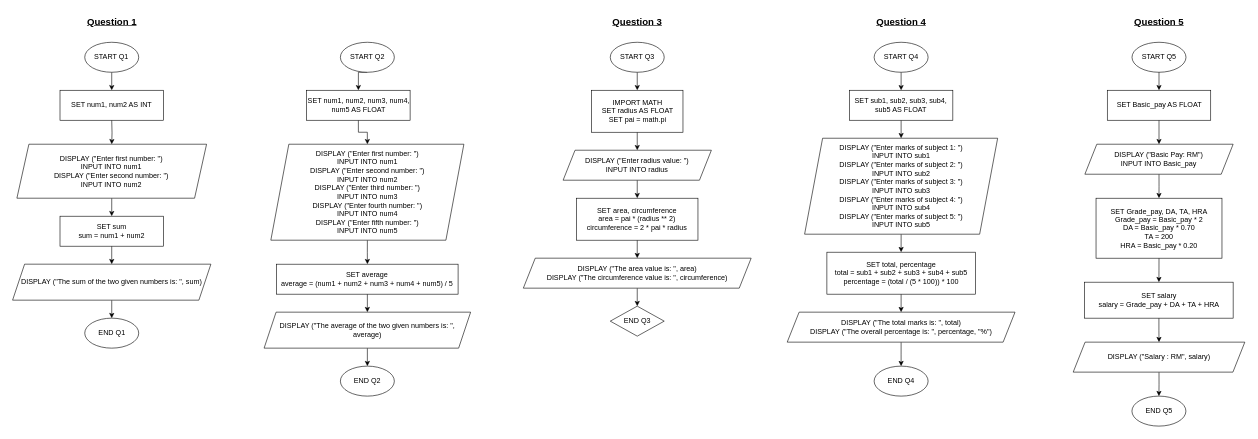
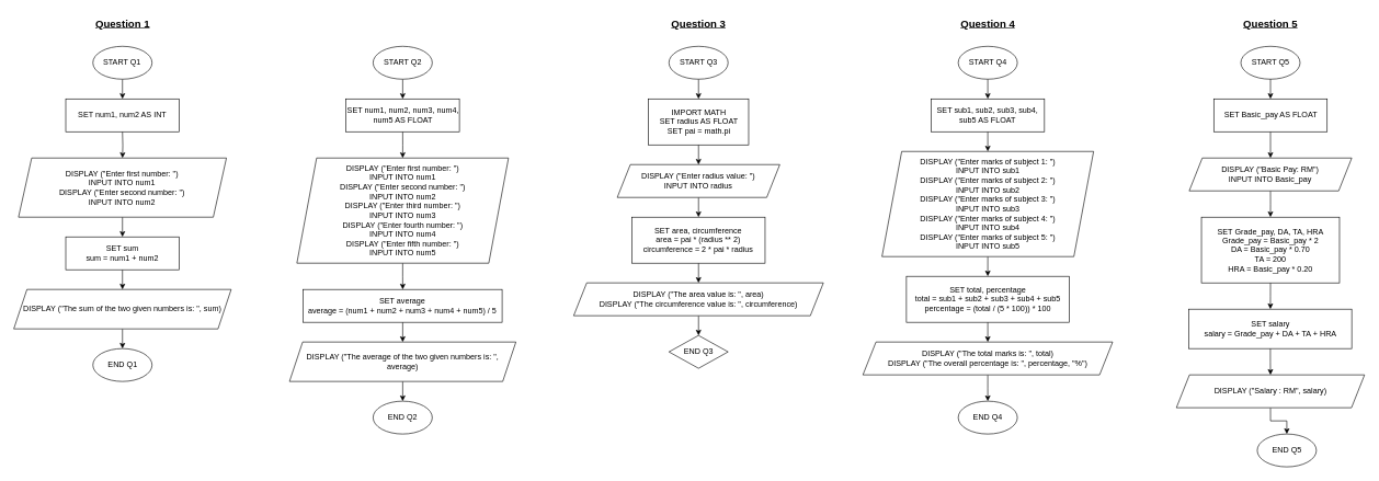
  <mxCell id="0" />
  <mxCell id="1" parent="0" />
  <mxCell id="2" style="edgeStyle=orthogonalEdgeStyle;rounded=0;orthogonalLoop=1;jettySize=auto;html=1;exitX=0.5;exitY=1;exitDx=0;exitDy=0;entryX=0.5;entryY=0;entryDx=0;entryDy=0;" parent="1" source="3" edge="1"><mxGeometry relative="1" as="geometry"><mxPoint x="185.49" y="150" as="targetPoint" /></mxGeometry></mxCell>
  <mxCell id="3" value="START Q1" style="ellipse;whiteSpace=wrap;html=1;" parent="1" vertex="1"><mxGeometry x="140.49" y="70" width="90" height="50" as="geometry" /></mxCell>
  <mxCell id="4" style="edgeStyle=orthogonalEdgeStyle;rounded=0;orthogonalLoop=1;jettySize=auto;html=1;exitX=0.5;exitY=1;exitDx=0;exitDy=0;entryX=0.5;entryY=0;entryDx=0;entryDy=0;" parent="1" target="7" edge="1"><mxGeometry relative="1" as="geometry"><mxPoint x="185.49" y="200" as="sourcePoint" /></mxGeometry></mxCell>
  <mxCell id="5" value="Question 1" style="text;html=1;align=center;verticalAlign=middle;whiteSpace=wrap;rounded=0;fontStyle=5;fontSize=16;" parent="1" vertex="1"><mxGeometry x="131.75" y="20" width="107.5" height="30" as="geometry" /></mxCell>
  <mxCell id="6" style="edgeStyle=orthogonalEdgeStyle;rounded=0;orthogonalLoop=1;jettySize=auto;html=1;exitX=0.5;exitY=1;exitDx=0;exitDy=0;entryX=0.5;entryY=0;entryDx=0;entryDy=0;" parent="1" source="7" target="11" edge="1"><mxGeometry relative="1" as="geometry" /></mxCell>
  <mxCell id="7" value="&lt;div&gt;DISPLAY (&quot;Enter first number: &quot;)&lt;/div&gt;&lt;div&gt;&lt;span style=&quot;background-color: transparent; color: light-dark(rgb(0, 0, 0), rgb(255, 255, 255));&quot;&gt;INPUT INTO num1&lt;/span&gt;&lt;/div&gt;&lt;div&gt;&lt;span style=&quot;background-color: transparent; color: light-dark(rgb(0, 0, 0), rgb(255, 255, 255));&quot;&gt;DISPLAY (&quot;Enter second number: &quot;)&lt;/span&gt;&lt;/div&gt;&lt;div&gt;&lt;span style=&quot;background-color: transparent; color: light-dark(rgb(0, 0, 0), rgb(255, 255, 255));&quot;&gt;INPUT INTO num2&lt;/span&gt;&lt;/div&gt;" style="shape=parallelogram;perimeter=parallelogramPerimeter;whiteSpace=wrap;html=1;fixedSize=1;" parent="1" vertex="1"><mxGeometry x="27.37" y="240" width="316.25" height="90" as="geometry" /></mxCell>
  <mxCell id="8" value="END Q1" style="ellipse;whiteSpace=wrap;html=1;" parent="1" vertex="1"><mxGeometry x="140.5" y="530" width="90" height="50" as="geometry" /></mxCell>
  <mxCell id="9" value="&lt;div&gt;SET num1, num2 AS INT&lt;/div&gt;" style="rounded=0;whiteSpace=wrap;html=1;" parent="1" vertex="1"><mxGeometry x="99.24" y="150" width="172.5" height="50" as="geometry" /></mxCell>
  <mxCell id="10" style="edgeStyle=orthogonalEdgeStyle;rounded=0;orthogonalLoop=1;jettySize=auto;html=1;exitX=0.5;exitY=1;exitDx=0;exitDy=0;entryX=0.5;entryY=0;entryDx=0;entryDy=0;" parent="1" source="11" target="13" edge="1"><mxGeometry relative="1" as="geometry" /></mxCell>
  <mxCell id="11" value="&lt;div&gt;SET sum&lt;/div&gt;&lt;div&gt;sum = num1 + num2&lt;/div&gt;" style="rounded=0;whiteSpace=wrap;html=1;" parent="1" vertex="1"><mxGeometry x="99.24" width="172.5" height="50" as="geometry" y="360" /></mxCell>
  <mxCell id="12" style="edgeStyle=orthogonalEdgeStyle;rounded=0;orthogonalLoop=1;jettySize=auto;html=1;exitX=0.5;exitY=1;exitDx=0;exitDy=0;entryX=0.5;entryY=0;entryDx=0;entryDy=0;" parent="1" source="13" target="8" edge="1"><mxGeometry relative="1" as="geometry" /></mxCell>
  <mxCell id="13" value="DISPLAY (&quot;The sum of the two given numbers is: &quot;, sum)" style="shape=parallelogram;perimeter=parallelogramPerimeter;whiteSpace=wrap;html=1;fixedSize=1;" parent="1" vertex="1"><mxGeometry x="20.18" y="440" width="330.63" height="60" as="geometry" /></mxCell>
  <mxCell id="14" style="edgeStyle=orthogonalEdgeStyle;rounded=0;orthogonalLoop=1;jettySize=auto;html=1;exitX=0.5;exitY=1;exitDx=0;exitDy=0;entryX=0.5;entryY=0;entryDx=0;entryDy=0;" parent="1" source="15" target="17" edge="1"><mxGeometry relative="1" as="geometry" /></mxCell>
  <mxCell id="15" value="START Q2" style="ellipse;whiteSpace=wrap;html=1;" parent="1" vertex="1"><mxGeometry x="566.74" y="70" width="90" height="50" as="geometry" /></mxCell>
  <mxCell id="16" style="edgeStyle=orthogonalEdgeStyle;rounded=0;orthogonalLoop=1;jettySize=auto;html=1;exitX=0.5;exitY=1;exitDx=0;exitDy=0;entryX=0.5;entryY=0;entryDx=0;entryDy=0;" parent="1" source="17" target="19" edge="1"><mxGeometry relative="1" as="geometry" /></mxCell>
- <mxCell id="17" value="&lt;div&gt;SET num1, num2, num3, num4, num5 AS FLOAT&lt;/div&gt;" style="rounded=0;whiteSpace=wrap;html=1;" parent="1" vertex="1"><mxGeometry x="510.5" y="150" width="172.5" height="50" as="geometry" /></mxCell>
+ <mxCell id="17" value="&lt;div&gt;SET num1, num2, num3, num4, num5 AS FLOAT&lt;/div&gt;" style="rounded=0;whiteSpace=wrap;html=1;" parent="1" vertex="1"><mxGeometry x="525.5" y="150" width="172.5" height="50" as="geometry" /></mxCell>
  <mxCell id="18" style="edgeStyle=orthogonalEdgeStyle;rounded=0;orthogonalLoop=1;jettySize=auto;html=1;exitX=0.5;exitY=1;exitDx=0;exitDy=0;" parent="1" source="19" target="21" edge="1"><mxGeometry relative="1" as="geometry" /></mxCell>
  <mxCell id="19" value="&lt;div&gt;&lt;span style=&quot;background-color: transparent; color: light-dark(rgb(0, 0, 0), rgb(255, 255, 255));&quot;&gt;DISPLAY (&quot;Enter first number: &quot;)&lt;/span&gt;&lt;/div&gt;&lt;div&gt;INPUT INTO num1&lt;/div&gt;&lt;div&gt;DISPLAY (&quot;Enter second number: &quot;)&lt;/div&gt;&lt;div&gt;INPUT INTO num2&lt;/div&gt;&lt;div&gt;DISPLAY (&quot;Enter third number: &quot;)&lt;/div&gt;&lt;div&gt;INPUT INTO num3&lt;/div&gt;&lt;div&gt;DISPLAY (&quot;Enter fourth number: &quot;)&lt;/div&gt;&lt;div&gt;INPUT INTO num4&lt;/div&gt;&lt;div&gt;DISPLAY (&quot;Enter fifth number: &quot;)&lt;/div&gt;&lt;div&gt;INPUT INTO num5&lt;/div&gt;" style="shape=parallelogram;perimeter=parallelogramPerimeter;whiteSpace=wrap;html=1;fixedSize=1;size=30;" parent="1" vertex="1"><mxGeometry x="450.8" y="240" width="321.88" height="160" as="geometry" /></mxCell>
  <mxCell id="20" style="edgeStyle=orthogonalEdgeStyle;rounded=0;orthogonalLoop=1;jettySize=auto;html=1;exitX=0.5;exitY=1;exitDx=0;exitDy=0;entryX=0.5;entryY=0;entryDx=0;entryDy=0;" parent="1" source="21" target="23" edge="1"><mxGeometry relative="1" as="geometry" /></mxCell>
  <mxCell id="21" value="SET average&lt;div&gt;average = (num1 + num2 + num3 + num4 + num5) / 5&lt;/div&gt;" style="rounded=0;whiteSpace=wrap;html=1;" parent="1" vertex="1"><mxGeometry x="460.49" y="440" width="302.51" height="50" as="geometry" /></mxCell>
  <mxCell id="22" style="edgeStyle=orthogonalEdgeStyle;rounded=0;orthogonalLoop=1;jettySize=auto;html=1;exitX=0.5;exitY=1;exitDx=0;exitDy=0;entryX=0.5;entryY=0;entryDx=0;entryDy=0;" parent="1" source="23" target="24" edge="1"><mxGeometry relative="1" as="geometry" /></mxCell>
  <mxCell id="23" value="DISPLAY (&quot;The average of the two given numbers is: &quot;, average)" style="shape=parallelogram;perimeter=parallelogramPerimeter;whiteSpace=wrap;html=1;fixedSize=1;" parent="1" vertex="1"><mxGeometry x="439.55" y="520" width="344.38" height="60" as="geometry" /></mxCell>
  <mxCell id="24" value="END Q2" style="ellipse;whiteSpace=wrap;html=1;" parent="1" vertex="1"><mxGeometry x="566.74" y="610" width="90" height="50" as="geometry" /></mxCell>
  <mxCell id="25" style="edgeStyle=orthogonalEdgeStyle;rounded=0;orthogonalLoop=1;jettySize=auto;html=1;exitX=0.5;exitY=1;exitDx=0;exitDy=0;entryX=0.5;entryY=0;entryDx=0;entryDy=0;" parent="1" source="26" target="29" edge="1"><mxGeometry relative="1" as="geometry" /></mxCell>
  <mxCell id="26" value="START Q3" style="ellipse;whiteSpace=wrap;html=1;" parent="1" vertex="1"><mxGeometry x="1016.74" y="70" width="90" height="50" as="geometry" /></mxCell>
  <mxCell id="27" value="Question 3" style="text;html=1;align=center;verticalAlign=middle;whiteSpace=wrap;rounded=0;fontStyle=5;fontSize=16;" parent="1" vertex="1"><mxGeometry x="1008" y="20" width="107.5" height="30" as="geometry" /></mxCell>
  <mxCell id="28" style="edgeStyle=orthogonalEdgeStyle;rounded=0;orthogonalLoop=1;jettySize=auto;html=1;exitX=0.5;exitY=1;exitDx=0;exitDy=0;entryX=0.5;entryY=0;entryDx=0;entryDy=0;" parent="1" source="29" target="31" edge="1"><mxGeometry relative="1" as="geometry" /></mxCell>
  <mxCell id="29" value="&lt;div&gt;IMPORT MATH&lt;/div&gt;&lt;div&gt;SET radius AS FLOAT&lt;/div&gt;&lt;div&gt;SET pai = math.pi&lt;/div&gt;" style="rounded=0;whiteSpace=wrap;html=1;" parent="1" vertex="1"><mxGeometry x="985.5" y="150" width="152.5" height="70" as="geometry" /></mxCell>
  <mxCell id="30" style="edgeStyle=orthogonalEdgeStyle;rounded=0;orthogonalLoop=1;jettySize=auto;html=1;exitX=0.5;exitY=1;exitDx=0;exitDy=0;entryX=0.5;entryY=0;entryDx=0;entryDy=0;" parent="1" source="31" target="33" edge="1"><mxGeometry relative="1" as="geometry" /></mxCell>
  <mxCell id="31" value="&lt;div&gt;DISPLAY (&quot;Enter radius value: &quot;)&lt;/div&gt;&lt;div&gt;&lt;span style=&quot;background-color: transparent; color: light-dark(rgb(0, 0, 0), rgb(255, 255, 255));&quot;&gt;INPUT INTO radius&lt;/span&gt;&lt;/div&gt;" style="shape=parallelogram;perimeter=parallelogramPerimeter;whiteSpace=wrap;html=1;fixedSize=1;size=19.86;" parent="1" vertex="1"><mxGeometry x="938.14" y="250" width="247.2" height="50" as="geometry" /></mxCell>
  <mxCell id="32" style="edgeStyle=orthogonalEdgeStyle;rounded=0;orthogonalLoop=1;jettySize=auto;html=1;exitX=0.5;exitY=1;exitDx=0;exitDy=0;entryX=0.5;entryY=0;entryDx=0;entryDy=0;" parent="1" source="33" target="35" edge="1"><mxGeometry relative="1" as="geometry" /></mxCell>
  <mxCell id="33" value="&lt;div&gt;SET&amp;nbsp;area, circumference&lt;/div&gt;&lt;div&gt;area = pai * (radius ** 2)&lt;/div&gt;&lt;div&gt;circumference = 2 * pai * radius&lt;/div&gt;" style="rounded=0;whiteSpace=wrap;html=1;" parent="1" vertex="1"><mxGeometry x="960.49" y="330" width="202.5" height="70" as="geometry" /></mxCell>
  <mxCell id="34" style="edgeStyle=orthogonalEdgeStyle;rounded=0;orthogonalLoop=1;jettySize=auto;html=1;exitX=0.5;exitY=1;exitDx=0;exitDy=0;entryX=0.5;entryY=0;entryDx=0;entryDy=0;" parent="1" source="35" target="36" edge="1"><mxGeometry relative="1" as="geometry" /></mxCell>
  <mxCell id="35" value="DISPLAY (&quot;The area value is: &quot;, area)&lt;div&gt;DISPLAY (&quot;The circumference value is: &quot;, circumference)&lt;/div&gt;" style="shape=parallelogram;perimeter=parallelogramPerimeter;whiteSpace=wrap;html=1;fixedSize=1;size=19.86;" parent="1" vertex="1"><mxGeometry x="871.81" y="430" width="379.86" height="50" as="geometry" /></mxCell>
  <mxCell id="36" value="END Q3" style="rhombus;whiteSpace=wrap;html=1;" parent="1" vertex="1"><mxGeometry x="1016.74" y="510" width="90" height="50" as="geometry" /></mxCell>
  <mxCell id="37" style="edgeStyle=orthogonalEdgeStyle;rounded=0;orthogonalLoop=1;jettySize=auto;html=1;exitX=0.5;exitY=1;exitDx=0;exitDy=0;entryX=0.5;entryY=0;entryDx=0;entryDy=0;" parent="1" source="38" target="41" edge="1"><mxGeometry relative="1" as="geometry" /></mxCell>
  <mxCell id="38" value="START Q4" style="ellipse;whiteSpace=wrap;html=1;" parent="1" vertex="1"><mxGeometry x="1456.74" y="70" width="90" height="50" as="geometry" /></mxCell>
  <mxCell id="39" value="Question 4" style="text;html=1;align=center;verticalAlign=middle;whiteSpace=wrap;rounded=0;fontStyle=5;fontSize=16;" parent="1" vertex="1"><mxGeometry x="1448" y="20" width="107.5" height="30" as="geometry" /></mxCell>
  <mxCell id="40" style="edgeStyle=orthogonalEdgeStyle;rounded=0;orthogonalLoop=1;jettySize=auto;html=1;exitX=0.5;exitY=1;exitDx=0;exitDy=0;entryX=0.5;entryY=0;entryDx=0;entryDy=0;" parent="1" source="41" target="43" edge="1"><mxGeometry relative="1" as="geometry" /></mxCell>
  <mxCell id="41" value="&lt;div&gt;SET sub1, sub2, sub3, sub4, sub5 AS FLOAT&lt;/div&gt;" style="rounded=0;whiteSpace=wrap;html=1;" parent="1" vertex="1"><mxGeometry x="1415.49" y="150" width="172.5" height="50" as="geometry" /></mxCell>
  <mxCell id="42" style="edgeStyle=orthogonalEdgeStyle;rounded=0;orthogonalLoop=1;jettySize=auto;html=1;exitX=0.5;exitY=1;exitDx=0;exitDy=0;entryX=0.5;entryY=0;entryDx=0;entryDy=0;" parent="1" source="43" target="45" edge="1"><mxGeometry relative="1" as="geometry" /></mxCell>
  <mxCell id="43" value="&lt;span style=&quot;text-align: left;&quot;&gt;DISPLAY (&quot;Enter marks of subject 1: &quot;)&lt;/span&gt;&lt;br style=&quot;padding: 0px; margin: 0px; text-align: left;&quot;&gt;&lt;span style=&quot;text-align: left;&quot;&gt;INPUT INTO sub1&lt;/span&gt;&lt;br style=&quot;padding: 0px; margin: 0px; text-align: left;&quot;&gt;&lt;span style=&quot;text-align: left;&quot;&gt;DISPLAY (&quot;Enter marks of subject 2: &quot;)&lt;/span&gt;&lt;br style=&quot;padding: 0px; margin: 0px; text-align: left;&quot;&gt;&lt;span style=&quot;text-align: left;&quot;&gt;INPUT INTO sub2&lt;/span&gt;&lt;br style=&quot;padding: 0px; margin: 0px; text-align: left;&quot;&gt;&lt;span style=&quot;text-align: left;&quot;&gt;DISPLAY (&quot;Enter marks of subject 3: &quot;)&lt;/span&gt;&lt;br style=&quot;padding: 0px; margin: 0px; text-align: left;&quot;&gt;&lt;span style=&quot;text-align: left;&quot;&gt;INPUT INTO sub3&lt;/span&gt;&lt;br style=&quot;padding: 0px; margin: 0px; text-align: left;&quot;&gt;&lt;span style=&quot;text-align: left;&quot;&gt;DISPLAY (&quot;Enter marks of subject 4: &quot;)&lt;/span&gt;&lt;br style=&quot;padding: 0px; margin: 0px; text-align: left;&quot;&gt;&lt;span style=&quot;text-align: left;&quot;&gt;INPUT INTO sub4&lt;/span&gt;&lt;br style=&quot;padding: 0px; margin: 0px; text-align: left;&quot;&gt;&lt;span style=&quot;text-align: left;&quot;&gt;DISPLAY (&quot;Enter marks of subject 5: &quot;)&lt;/span&gt;&lt;br style=&quot;padding: 0px; margin: 0px; text-align: left;&quot;&gt;&lt;span style=&quot;text-align: left;&quot;&gt;INPUT INTO sub5&lt;/span&gt;" style="shape=parallelogram;perimeter=parallelogramPerimeter;whiteSpace=wrap;html=1;fixedSize=1;size=30;" parent="1" vertex="1"><mxGeometry x="1340.81" y="230" width="321.88" height="160" as="geometry" /></mxCell>
  <mxCell id="44" style="edgeStyle=orthogonalEdgeStyle;rounded=0;orthogonalLoop=1;jettySize=auto;html=1;exitX=0.5;exitY=1;exitDx=0;exitDy=0;entryX=0.5;entryY=0;entryDx=0;entryDy=0;" parent="1" source="45" target="47" edge="1"><mxGeometry relative="1" as="geometry" /></mxCell>
  <mxCell id="45" value="&lt;span style=&quot;text-align: left;&quot;&gt;SET total, percentage&lt;/span&gt;&lt;br style=&quot;padding: 0px; margin: 0px; text-align: left;&quot;&gt;&lt;span style=&quot;text-align: left;&quot;&gt;total = sub1 + sub2 + sub3 + sub4 + sub5&lt;/span&gt;&lt;br style=&quot;padding: 0px; margin: 0px; text-align: left;&quot;&gt;&lt;span style=&quot;text-align: left;&quot;&gt;percentage = (total / (5 * 100)) * 100&lt;/span&gt;" style="rounded=0;whiteSpace=wrap;html=1;" parent="1" vertex="1"><mxGeometry x="1377.98" y="420" width="247.51" height="70" as="geometry" /></mxCell>
  <mxCell id="46" style="edgeStyle=orthogonalEdgeStyle;rounded=0;orthogonalLoop=1;jettySize=auto;html=1;exitX=0.5;exitY=1;exitDx=0;exitDy=0;entryX=0.5;entryY=0;entryDx=0;entryDy=0;" parent="1" source="47" target="48" edge="1"><mxGeometry relative="1" as="geometry" /></mxCell>
  <mxCell id="47" value="&lt;div&gt;DISPLAY (&quot;The total marks is: &quot;, total)&lt;/div&gt;&lt;div&gt;&lt;span style=&quot;background-color: transparent; color: light-dark(rgb(0, 0, 0), rgb(255, 255, 255));&quot;&gt;DISPLAY (&quot;The overall percentage is: &quot;, percentage, &quot;%&quot;)&lt;/span&gt;&lt;/div&gt;" style="shape=parallelogram;perimeter=parallelogramPerimeter;whiteSpace=wrap;html=1;fixedSize=1;size=19.86;" parent="1" vertex="1"><mxGeometry x="1311.8" y="520" width="379.86" height="50" as="geometry" /></mxCell>
  <mxCell id="48" value="END Q4" style="ellipse;whiteSpace=wrap;html=1;" parent="1" vertex="1"><mxGeometry x="1456.75" y="610" width="90" height="50" as="geometry" /></mxCell>
  <mxCell id="49" value="START Q5" style="ellipse;whiteSpace=wrap;html=1;" vertex="1" parent="1"><mxGeometry x="1886.74" y="70" width="90" height="50" as="geometry" /></mxCell>
  <mxCell id="50" value="Question 5" style="text;html=1;align=center;verticalAlign=middle;whiteSpace=wrap;rounded=0;fontStyle=5;fontSize=16;" vertex="1" parent="1"><mxGeometry x="1878" y="20" width="107.5" height="30" as="geometry" /></mxCell>
  <mxCell id="51" style="edgeStyle=orthogonalEdgeStyle;rounded=0;orthogonalLoop=1;jettySize=auto;html=1;exitX=0.5;exitY=1;exitDx=0;exitDy=0;entryX=0.5;entryY=0;entryDx=0;entryDy=0;" edge="1" parent="1" source="52" target="54"><mxGeometry relative="1" as="geometry" /></mxCell>
  <mxCell id="52" value="&lt;div&gt;SET Basic_pay AS FLOAT&lt;/div&gt;" style="rounded=0;whiteSpace=wrap;html=1;" vertex="1" parent="1"><mxGeometry x="1845.5" y="150" width="172.5" height="50" as="geometry" /></mxCell>
  <mxCell id="53" style="edgeStyle=orthogonalEdgeStyle;rounded=0;orthogonalLoop=1;jettySize=auto;html=1;exitX=0.5;exitY=1;exitDx=0;exitDy=0;" edge="1" parent="1" source="54" target="57"><mxGeometry relative="1" as="geometry" /></mxCell>
  <mxCell id="54" value="&lt;div&gt;DISPLAY (&quot;Basic Pay: RM&quot;)&lt;/div&gt;&lt;div&gt;&lt;span style=&quot;background-color: transparent; color: light-dark(rgb(0, 0, 0), rgb(255, 255, 255));&quot;&gt;INPUT INTO Basic_pay&lt;/span&gt;&lt;/div&gt;" style="shape=parallelogram;perimeter=parallelogramPerimeter;whiteSpace=wrap;html=1;fixedSize=1;size=19.86;" vertex="1" parent="1"><mxGeometry x="1808.15" y="240" width="247.2" height="50" as="geometry" /></mxCell>
  <mxCell id="55" style="edgeStyle=orthogonalEdgeStyle;rounded=0;orthogonalLoop=1;jettySize=auto;html=1;exitX=0.5;exitY=1;exitDx=0;exitDy=0;entryX=0.5;entryY=0;entryDx=0;entryDy=0;" edge="1" parent="1" source="49" target="52"><mxGeometry relative="1" as="geometry"><mxPoint x="1932" y="140" as="targetPoint" /></mxGeometry></mxCell>
  <mxCell id="56" style="edgeStyle=orthogonalEdgeStyle;rounded=0;orthogonalLoop=1;jettySize=auto;html=1;exitX=0.5;exitY=1;exitDx=0;exitDy=0;entryX=0.5;entryY=0;entryDx=0;entryDy=0;" edge="1" parent="1" source="57" target="59"><mxGeometry relative="1" as="geometry" /></mxCell>
  <mxCell id="57" value="&lt;span style=&quot;text-align: left;&quot;&gt;SET Grade_pay, DA, TA, HRA&lt;/span&gt;&lt;br style=&quot;padding: 0px; margin: 0px; text-align: left;&quot;&gt;&lt;span style=&quot;text-align: left;&quot;&gt;Grade_pay = Basic_pay * 2&lt;/span&gt;&lt;br style=&quot;padding: 0px; margin: 0px; text-align: left;&quot;&gt;&lt;span style=&quot;text-align: left;&quot;&gt;DA = Basic_pay * 0.70&lt;/span&gt;&lt;br style=&quot;padding: 0px; margin: 0px; text-align: left;&quot;&gt;&lt;span style=&quot;text-align: left;&quot;&gt;TA = 200&lt;/span&gt;&lt;br style=&quot;padding: 0px; margin: 0px; text-align: left;&quot;&gt;&lt;span style=&quot;text-align: left;&quot;&gt;HRA = Basic_pay * 0.20&lt;/span&gt;" style="rounded=0;whiteSpace=wrap;html=1;" vertex="1" parent="1"><mxGeometry x="1826.74" y="330" width="210" height="100" as="geometry" /></mxCell>
  <mxCell id="58" style="edgeStyle=orthogonalEdgeStyle;rounded=0;orthogonalLoop=1;jettySize=auto;html=1;exitX=0.5;exitY=1;exitDx=0;exitDy=0;entryX=0.5;entryY=0;entryDx=0;entryDy=0;" edge="1" parent="1" source="59" target="61"><mxGeometry relative="1" as="geometry" /></mxCell>
  <mxCell id="59" value="&lt;span style=&quot;text-align: left;&quot;&gt;SET salary&lt;/span&gt;&lt;br style=&quot;padding: 0px; margin: 0px; text-align: left;&quot;&gt;&lt;span style=&quot;text-align: left;&quot;&gt;salary = Grade_pay + DA + TA + HRA&lt;/span&gt;" style="rounded=0;whiteSpace=wrap;html=1;" vertex="1" parent="1"><mxGeometry x="1807.84" y="470" width="247.51" height="60" as="geometry" /></mxCell>
  <mxCell id="60" style="edgeStyle=orthogonalEdgeStyle;rounded=0;orthogonalLoop=1;jettySize=auto;html=1;exitX=0.5;exitY=1;exitDx=0;exitDy=0;entryX=0.5;entryY=0;entryDx=0;entryDy=0;" edge="1" parent="1" source="61" target="62"><mxGeometry relative="1" as="geometry" /></mxCell>
  <mxCell id="61" value="&lt;span style=&quot;text-align: left;&quot;&gt;DISPLAY (&quot;Salary : RM&quot;, salary)&lt;/span&gt;" style="shape=parallelogram;perimeter=parallelogramPerimeter;whiteSpace=wrap;html=1;fixedSize=1;size=19.86;" vertex="1" parent="1"><mxGeometry x="1788.66" y="570" width="286.18" height="50" as="geometry" /></mxCell>
- <mxCell id="62" value="END Q5" style="ellipse;whiteSpace=wrap;html=1;" vertex="1" parent="1"><mxGeometry x="1886.6" y="660" width="90" height="50" as="geometry" /></mxCell>
+ <mxCell id="62" value="END Q5" style="ellipse;whiteSpace=wrap;html=1;" vertex="1" parent="1"><mxGeometry x="1911.6" y="660" width="90" height="50" as="geometry" /></mxCell>
